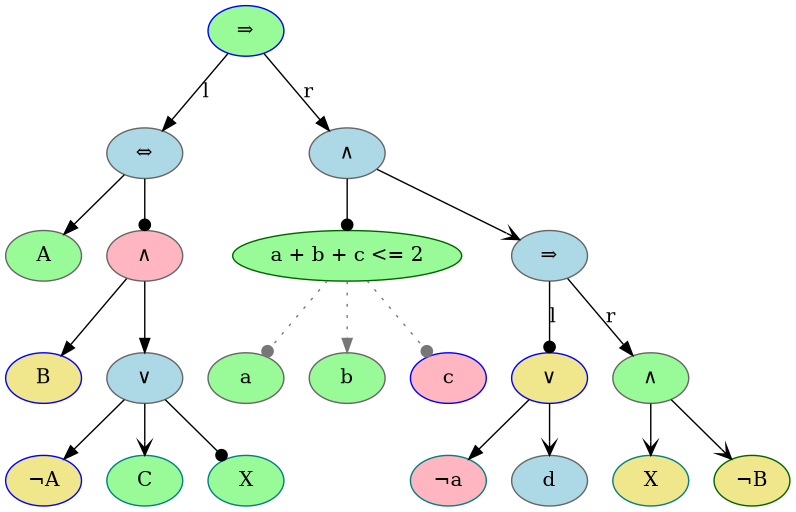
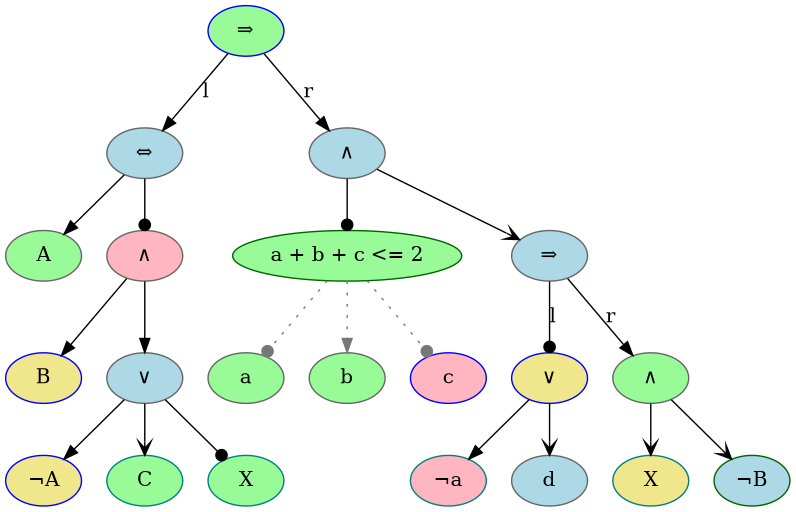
  digraph {
    node [style=filled fillcolor=palegreen color=gray40]
    edge [color="#000000" fontcolor="#000000" style=solid arrowhead=normal]
    n1 [label="⇒" color=blue]
    n2 [label="⇔" fillcolor=lightblue]
    n3 [label="∧" fillcolor=lightblue]
    n4 [label=A]
    n5 [label="∧" fillcolor=lightpink]
    n6 [label=B fillcolor=khaki color=blue]
    n7 [label="∨" fillcolor=lightblue]
    n8 [label="¬A" fillcolor=khaki color=blue]
    n9 [label=C color=teal]
    n10 [label=X color=teal]
    n11 [label="a + b + c <= 2" color=darkgreen]
    n12 [label="⇒" fillcolor=lightblue]
    n13 [label=a]
    n14 [label=b]
    n15 [label=c fillcolor=lightpink color=blue]
    n16 [label="∨" fillcolor=khaki color=blue]
    n17 [label="∧"]
    n18 [label="¬a" fillcolor=lightpink color=teal]
    n19 [label=d fillcolor=lightblue]
    n20 [label=X fillcolor=khaki color=teal]
-   n21 [label="¬B" fillcolor=khaki color=darkgreen]
+   n21 [label="¬B" fillcolor=lightblue color=darkgreen]
    n1 -> n2 [label=l]
    n1 -> n3 [label=r]
    n2 -> n4
    n2 -> n5 [arrowhead=dot]
    n3 -> n11 [arrowhead=dot]
    n3 -> n12 [arrowhead=vee]
    n5 -> n6
    n5 -> n7
    n7 -> n8
    n7 -> n9 [arrowhead=vee]
    n7 -> n10 [arrowhead=dot]
    n11 -> n13 [color="#777777" fontcolor="#777777" style=dotted arrowhead=dot]
    n11 -> n14 [color="#777777" fontcolor="#777777" style=dotted]
    n11 -> n15 [color="#777777" fontcolor="#777777" style=dotted arrowhead=dot]
    n12 -> n16 [label=l arrowhead=dot]
    n12 -> n17 [label=r]
    n16 -> n18
    n16 -> n19 [arrowhead=vee]
    n17 -> n20 [arrowhead=vee]
    n17 -> n21 [arrowhead=vee]
  }
